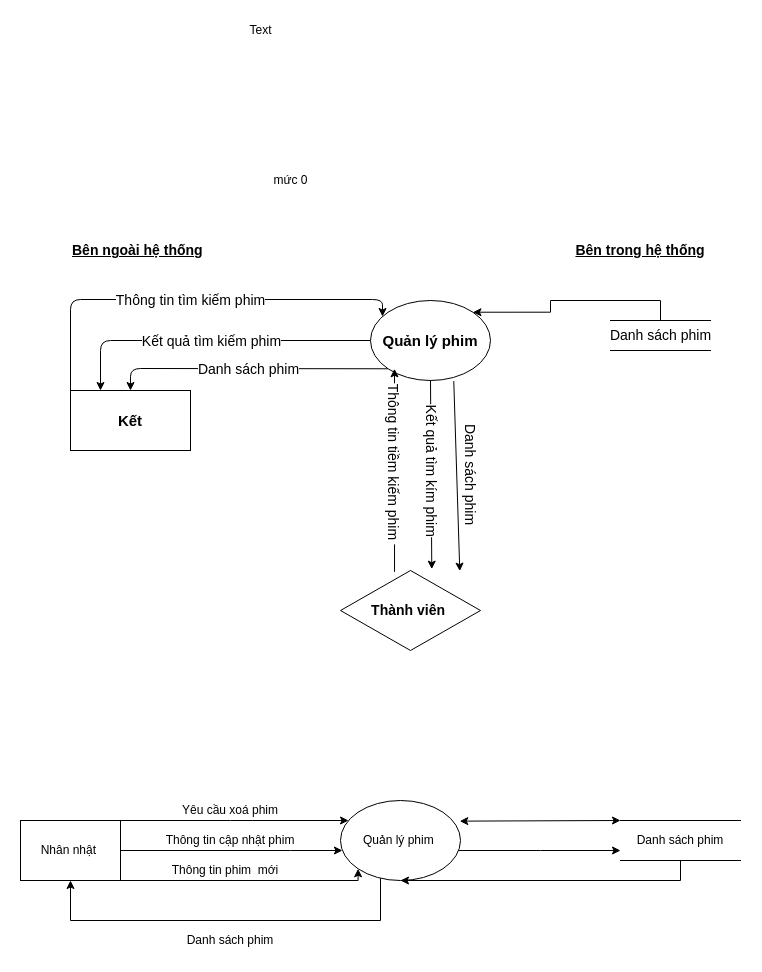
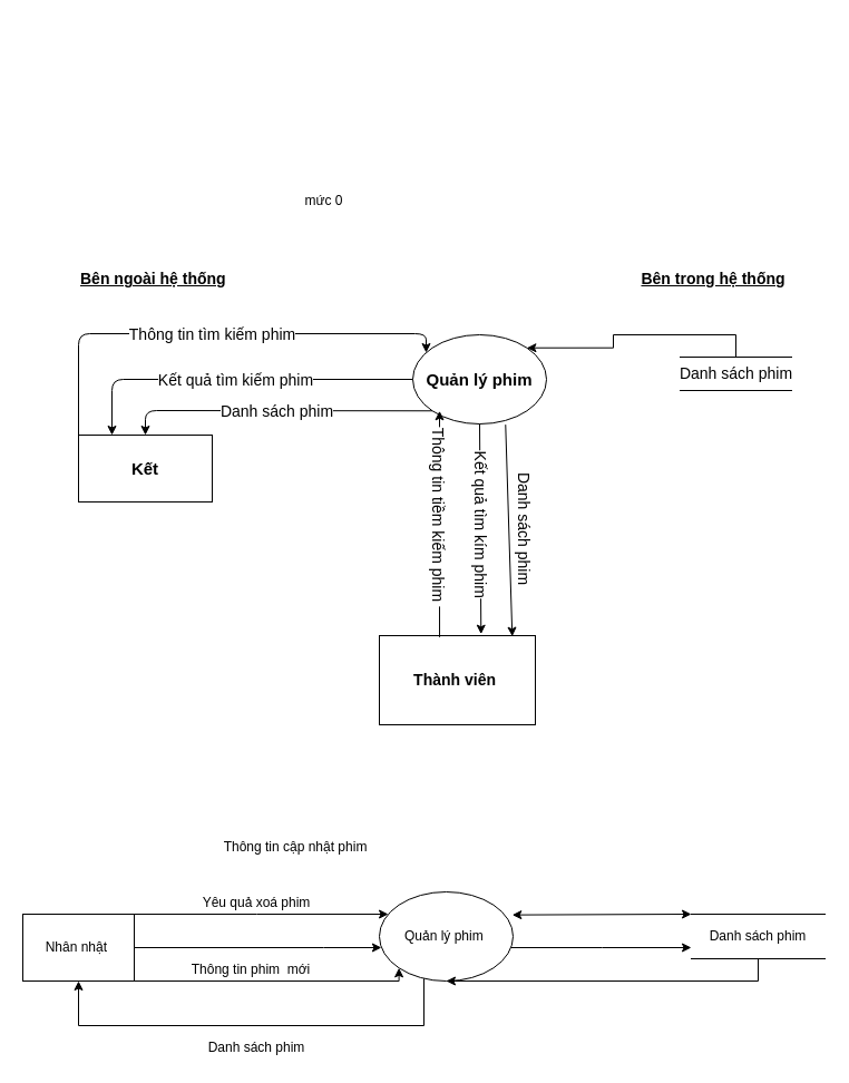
  <mxCell id="0" />
  <mxCell id="1" parent="0" />
  <mxCell id="2" value="&lt;font style=&quot;font-size: 15px&quot;&gt;&lt;b&gt;Kết&lt;/b&gt;&lt;/font&gt;" style="rounded=0;whiteSpace=wrap;html=1;" parent="1" vertex="1"><mxGeometry x="70" y="390" width="120" height="60" as="geometry" /></mxCell>
  <mxCell id="3" value="&lt;font style=&quot;font-size: 15px&quot;&gt;&lt;b&gt;Quản lý phim&lt;/b&gt;&lt;/font&gt;" style="ellipse;whiteSpace=wrap;html=1;" parent="1" vertex="1"><mxGeometry x="370" y="300" width="120" height="80" as="geometry" /></mxCell>
  <mxCell id="4" value="" style="endArrow=classic;html=1;entryX=0.1;entryY=0.2;entryDx=0;entryDy=0;entryPerimeter=0;" parent="1" target="3" edge="1"><mxGeometry relative="1" as="geometry"><mxPoint x="70" y="390" as="sourcePoint" /><mxPoint x="380" y="299" as="targetPoint" /><Array as="points"><mxPoint x="70" y="299" /><mxPoint x="382" y="299" /></Array></mxGeometry></mxCell>
  <mxCell id="5" value="Thông tin tìm kiếm phim" style="edgeLabel;resizable=0;html=1;align=center;verticalAlign=middle;fontSize=14;" parent="4" connectable="0" vertex="1"><mxGeometry relative="1" as="geometry" /></mxCell>
  <mxCell id="6" value="" style="endArrow=classic;html=1;entryX=0.25;entryY=0;entryDx=0;entryDy=0;exitX=0;exitY=0.5;exitDx=0;exitDy=0;" parent="1" source="3" target="2" edge="1"><mxGeometry relative="1" as="geometry"><mxPoint x="260" y="340" as="sourcePoint" /><mxPoint x="140" y="380" as="targetPoint" /><Array as="points"><mxPoint x="100" y="340" /></Array></mxGeometry></mxCell>
  <mxCell id="7" value="Kết quả tìm kiếm phim" style="edgeLabel;resizable=0;html=1;align=center;verticalAlign=middle;fontSize=14;" parent="6" connectable="0" vertex="1"><mxGeometry relative="1" as="geometry" /></mxCell>
  <mxCell id="8" value="" style="endArrow=classic;html=1;entryX=0.5;entryY=0;entryDx=0;entryDy=0;exitX=0;exitY=1;exitDx=0;exitDy=0;" parent="1" source="3" target="2" edge="1"><mxGeometry relative="1" as="geometry"><mxPoint x="270" y="360" as="sourcePoint" /><mxPoint x="370" y="360" as="targetPoint" /><Array as="points"><mxPoint x="130" y="368" /></Array></mxGeometry></mxCell>
  <mxCell id="9" value="Danh sách phim" style="edgeLabel;resizable=0;html=1;align=center;verticalAlign=middle;fontSize=14;" parent="8" connectable="0" vertex="1"><mxGeometry relative="1" as="geometry" /></mxCell>
  <mxCell id="10" value="&lt;b&gt;&lt;u&gt;Bên ngoài hệ thống&lt;/u&gt;&lt;/b&gt;" style="text;html=1;strokeColor=none;fillColor=none;align=left;verticalAlign=middle;whiteSpace=wrap;rounded=0;fontSize=14;" parent="1" vertex="1"><mxGeometry x="70" y="240" width="190" height="20" as="geometry" /></mxCell>
  <mxCell id="11" value="&lt;b&gt;&lt;u&gt;Bên trong hệ thống&lt;/u&gt;&lt;/b&gt;" style="text;html=1;strokeColor=none;fillColor=none;align=center;verticalAlign=middle;whiteSpace=wrap;rounded=0;fontSize=14;" parent="1" vertex="1"><mxGeometry x="540" y="240" width="200" height="20" as="geometry" /></mxCell>
  <mxCell id="12" style="edgeStyle=orthogonalEdgeStyle;rounded=0;orthogonalLoop=1;jettySize=auto;html=1;exitX=0.5;exitY=0;exitDx=0;exitDy=0;entryX=1;entryY=0;entryDx=0;entryDy=0;" edge="1" parent="1" source="13" target="3"><mxGeometry relative="1" as="geometry" /></mxCell>
  <mxCell id="13" value="Danh sách phim" style="html=1;dashed=0;whitespace=wrap;shape=partialRectangle;right=0;left=0;fontSize=14;" parent="1" vertex="1"><mxGeometry x="610" y="320" width="100" height="30" as="geometry" /></mxCell>
- <mxCell id="14" value="&lt;b&gt;Thành viên&amp;nbsp;&lt;/b&gt;" style="rhombus;whiteSpace=wrap;html=1;fontSize=14;" parent="1" vertex="1"><mxGeometry x="340" y="570" width="140" height="80" as="geometry" /></mxCell>
+ <mxCell id="14" value="&lt;b&gt;Thành viên&amp;nbsp;&lt;/b&gt;" style="rounded=0;whiteSpace=wrap;html=1;fontSize=14;" parent="1" vertex="1"><mxGeometry x="340" y="570" width="140" height="80" as="geometry" /></mxCell>
  <mxCell id="15" value="" style="endArrow=classic;html=1;fontSize=14;exitX=0.386;exitY=0.017;exitDx=0;exitDy=0;entryX=0;entryY=1;entryDx=0;entryDy=0;exitPerimeter=0;" parent="1" source="14" edge="1"><mxGeometry relative="1" as="geometry"><mxPoint x="394.03" y="510" as="sourcePoint" /><mxPoint x="394.004" y="368.284" as="targetPoint" /></mxGeometry></mxCell>
  <mxCell id="16" value="&lt;div style=&quot;text-align: left&quot;&gt;&lt;span style=&quot;font-size: 14px&quot;&gt;Thông tin tiềm kiếm phim&amp;nbsp;&lt;/span&gt;&lt;/div&gt;" style="edgeLabel;html=1;align=center;verticalAlign=middle;resizable=0;points=[];rotation=90;" parent="15" vertex="1" connectable="0"><mxGeometry x="0.256" relative="1" as="geometry"><mxPoint y="19" as="offset" /></mxGeometry></mxCell>
  <mxCell id="17" value="" style="endArrow=classic;html=1;fontSize=14;entryX=0.652;entryY=-0.017;entryDx=0;entryDy=0;exitX=0.5;exitY=1;exitDx=0;exitDy=0;entryPerimeter=0;" parent="1" source="3" target="14" edge="1"><mxGeometry relative="1" as="geometry"><mxPoint x="440" y="540" as="sourcePoint" /><mxPoint x="620" y="540" as="targetPoint" /></mxGeometry></mxCell>
  <mxCell id="18" value="Kết quả tìm kím phim" style="edgeLabel;resizable=0;html=1;align=center;verticalAlign=middle;fontSize=14;rotation=90;" parent="17" connectable="0" vertex="1"><mxGeometry relative="1" as="geometry"><mxPoint x="-0.01" y="-4.12" as="offset" /></mxGeometry></mxCell>
  <mxCell id="19" value="&lt;font style=&quot;font-size: 14px&quot;&gt;Danh sách phim&lt;br&gt;&lt;br&gt;&lt;/font&gt;" style="edgeLabel;resizable=0;html=1;align=center;verticalAlign=middle;rotation=90;" parent="1" connectable="0" vertex="1"><mxGeometry x="480" y="470" as="geometry"><mxPoint x="3.0" y="17" as="offset" /></mxGeometry></mxCell>
  <mxCell id="20" value="" style="endArrow=classic;html=1;exitX=0.694;exitY=1.008;exitDx=0;exitDy=0;exitPerimeter=0;entryX=0.852;entryY=0.008;entryDx=0;entryDy=0;entryPerimeter=0;" parent="1" source="3" target="14" edge="1"><mxGeometry width="50" height="50" relative="1" as="geometry"><mxPoint x="350" y="560" as="sourcePoint" /><mxPoint x="540" y="560" as="targetPoint" /></mxGeometry></mxCell>
- <mxCell id="21" value="Text" style="text;html=1;align=center;verticalAlign=middle;resizable=0;points=[];autosize=1;" parent="1" vertex="1"><mxGeometry x="240" y="20" width="40" height="20" as="geometry" /></mxCell>
  <mxCell id="22" value="mức 0" style="text;html=1;align=center;verticalAlign=middle;resizable=0;points=[];autosize=1;" parent="1" vertex="1"><mxGeometry x="265" y="170" width="50" height="20" as="geometry" /></mxCell>
  <mxCell id="23" style="edgeStyle=orthogonalEdgeStyle;rounded=0;orthogonalLoop=1;jettySize=auto;html=1;entryX=0.5;entryY=1;entryDx=0;entryDy=0;" edge="1" parent="1" source="25" target="29"><mxGeometry relative="1" as="geometry"><Array as="points"><mxPoint x="380" y="920" /><mxPoint x="70" y="920" /></Array></mxGeometry></mxCell>
  <mxCell id="24" style="edgeStyle=orthogonalEdgeStyle;rounded=0;orthogonalLoop=1;jettySize=auto;html=1;" edge="1" parent="1" source="25" target="31"><mxGeometry relative="1" as="geometry"><Array as="points"><mxPoint x="540" y="850" /><mxPoint x="540" y="850" /></Array></mxGeometry></mxCell>
  <mxCell id="25" value="Quản lý phim&amp;nbsp;" style="ellipse;whiteSpace=wrap;html=1;" vertex="1" parent="1"><mxGeometry x="340" y="800" width="120" height="80" as="geometry" /></mxCell>
  <mxCell id="26" style="edgeStyle=orthogonalEdgeStyle;rounded=0;orthogonalLoop=1;jettySize=auto;html=1;" edge="1" parent="1" source="29" target="25"><mxGeometry relative="1" as="geometry"><Array as="points"><mxPoint x="290" y="850" /><mxPoint x="290" y="850" /></Array></mxGeometry></mxCell>
  <mxCell id="27" style="edgeStyle=orthogonalEdgeStyle;rounded=0;orthogonalLoop=1;jettySize=auto;html=1;" edge="1" parent="1" source="29" target="25"><mxGeometry relative="1" as="geometry"><Array as="points"><mxPoint x="230" y="820" /><mxPoint x="230" y="820" /></Array></mxGeometry></mxCell>
  <mxCell id="28" style="edgeStyle=orthogonalEdgeStyle;rounded=0;orthogonalLoop=1;jettySize=auto;html=1;entryX=0;entryY=1;entryDx=0;entryDy=0;" edge="1" parent="1" source="29" target="25"><mxGeometry relative="1" as="geometry"><Array as="points"><mxPoint x="358" y="880" /></Array></mxGeometry></mxCell>
  <mxCell id="29" value="Nhân nhật&amp;nbsp;" style="rounded=0;whiteSpace=wrap;html=1;" vertex="1" parent="1"><mxGeometry x="20" y="820" width="100" height="60" as="geometry" /></mxCell>
  <mxCell id="30" style="edgeStyle=orthogonalEdgeStyle;rounded=0;orthogonalLoop=1;jettySize=auto;html=1;" edge="1" parent="1" source="31" target="25"><mxGeometry relative="1" as="geometry"><Array as="points"><mxPoint x="680" y="880" /></Array></mxGeometry></mxCell>
  <mxCell id="31" value="Danh sách phim" style="shape=partialRectangle;whiteSpace=wrap;html=1;left=0;right=0;fillColor=none;" vertex="1" parent="1"><mxGeometry x="620" y="820" width="120" height="40" as="geometry" /></mxCell>
- <mxCell id="32" value="Yêu cầu xoá phim" style="text;html=1;strokeColor=none;fillColor=none;align=center;verticalAlign=middle;whiteSpace=wrap;rounded=0;" vertex="1" parent="1"><mxGeometry x="150" y="800" width="160" height="20" as="geometry" /></mxCell>
- <mxCell id="33" value="Thông tin cập nhật phim" style="text;html=1;strokeColor=none;fillColor=none;align=center;verticalAlign=middle;whiteSpace=wrap;rounded=0;" vertex="1" parent="1"><mxGeometry x="160" y="830" width="140" height="20" as="geometry" /></mxCell>
+ <mxCell id="32" value="Yêu quả xoá phim" style="text;html=1;strokeColor=none;fillColor=none;align=center;verticalAlign=middle;whiteSpace=wrap;rounded=0;" vertex="1" parent="1"><mxGeometry x="150" y="800" width="160" height="20" as="geometry" /></mxCell>
+ <mxCell id="33" value="Thông tin cập nhật phim" style="text;html=1;strokeColor=none;fillColor=none;align=center;verticalAlign=middle;whiteSpace=wrap;rounded=0;" vertex="1" parent="1"><mxGeometry x="195" y="750" width="140" height="20" as="geometry" /></mxCell>
  <mxCell id="34" value="Thông tin phim&amp;nbsp; mới" style="text;html=1;strokeColor=none;fillColor=none;align=center;verticalAlign=middle;whiteSpace=wrap;rounded=0;" vertex="1" parent="1"><mxGeometry x="150" y="860" width="150" height="20" as="geometry" /></mxCell>
  <mxCell id="35" value="Danh sách phim" style="text;html=1;strokeColor=none;fillColor=none;align=center;verticalAlign=middle;whiteSpace=wrap;rounded=0;" vertex="1" parent="1"><mxGeometry x="145" y="930" width="170" height="20" as="geometry" /></mxCell>
  <mxCell id="36" value="" style="endArrow=classic;startArrow=classic;html=1;entryX=0;entryY=0;entryDx=0;entryDy=0;exitX=0.994;exitY=0.258;exitDx=0;exitDy=0;exitPerimeter=0;" edge="1" parent="1" source="25" target="31"><mxGeometry width="50" height="50" relative="1" as="geometry"><mxPoint x="550" y="820" as="sourcePoint" /><mxPoint x="600" y="770" as="targetPoint" /></mxGeometry></mxCell>
